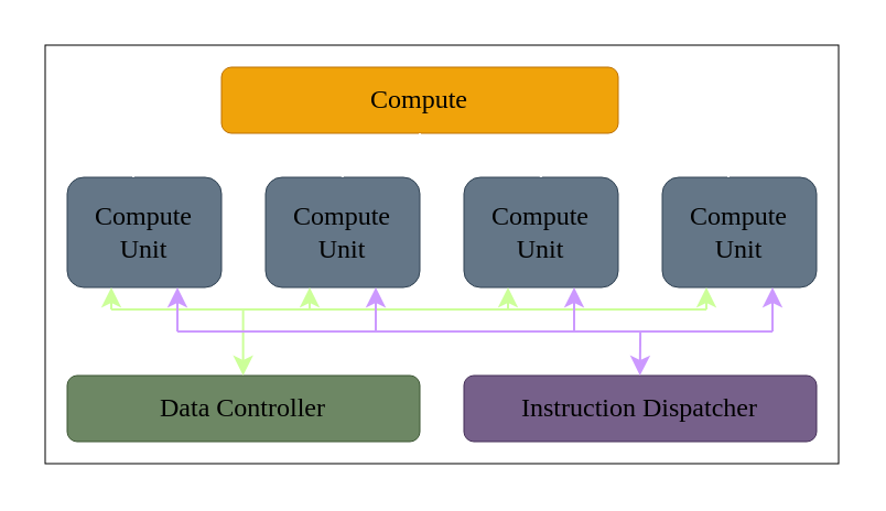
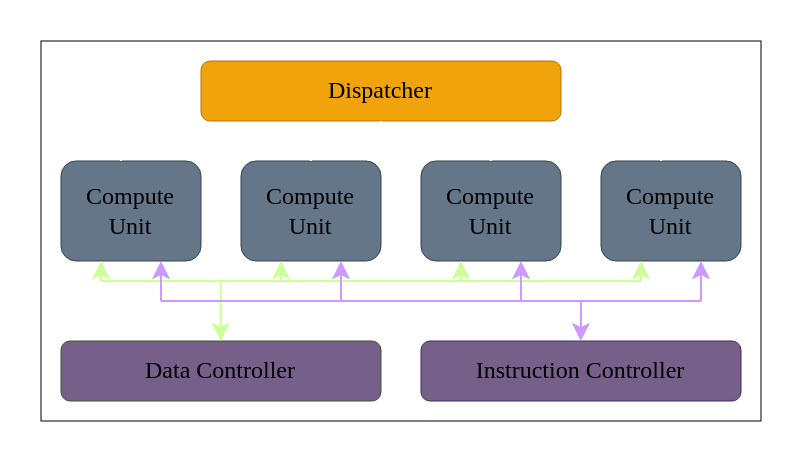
  <mxCell id="0" />
  <mxCell id="1" parent="0" />
- <mxCell id="2" value="Compute" style="rounded=1;whiteSpace=wrap;html=1;fillColor=#f0a30a;strokeColor=#BD7000;fontColor=#000000;strokeWidth=0.5;fontFamily=Tahoma;" parent="1" vertex="1"><mxGeometry x="100" y="30" width="180" height="30" as="geometry" /></mxCell>
+ <mxCell id="2" value="Dispatcher" style="rounded=1;whiteSpace=wrap;html=1;fillColor=#f0a30a;strokeColor=#BD7000;fontColor=#000000;strokeWidth=0.5;fontFamily=Tahoma;" parent="1" vertex="1"><mxGeometry x="100" y="30" width="180" height="30" as="geometry" /></mxCell>
  <mxCell id="3" value="Compute Unit" style="rounded=1;whiteSpace=wrap;html=1;strokeWidth=0.5;fillColor=#647687;fontColor=#000000;strokeColor=#314354;fontFamily=Tahoma;" parent="1" vertex="1"><mxGeometry x="120" y="80" width="70" height="50" as="geometry" /></mxCell>
  <mxCell id="4" value="Compute Unit" style="rounded=1;whiteSpace=wrap;html=1;strokeWidth=0.5;fillColor=#647687;fontColor=#000000;strokeColor=#314354;fontFamily=Tahoma;" parent="1" vertex="1"><mxGeometry x="210" y="80" width="70" height="50" as="geometry" /></mxCell>
  <mxCell id="5" value="Compute Unit" style="rounded=1;whiteSpace=wrap;html=1;strokeWidth=0.5;fillColor=#647687;fontColor=#000000;strokeColor=#314354;fontFamily=Tahoma;" parent="1" vertex="1"><mxGeometry x="30" y="80" width="70" height="50" as="geometry" /></mxCell>
  <mxCell id="6" value="Compute Unit" style="rounded=1;whiteSpace=wrap;html=1;strokeWidth=0.5;fillColor=#647687;fontColor=#000000;strokeColor=#314354;fontFamily=Tahoma;" parent="1" vertex="1"><mxGeometry x="300" y="80" width="70" height="50" as="geometry" /></mxCell>
- <mxCell id="7" value="Instruction Dispatcher" style="rounded=1;whiteSpace=wrap;html=1;fillColor=#76608a;strokeColor=#432D57;strokeWidth=0.5;fontFamily=Tahoma;fontColor=#000000;" parent="1" vertex="1"><mxGeometry x="210" y="170" width="160" height="30" as="geometry" /></mxCell>
- <mxCell id="8" value="Data Controller" style="rounded=1;whiteSpace=wrap;html=1;fillColor=#6d8764;strokeColor=#3A5431;strokeWidth=0.5;fontFamily=Tahoma;fontColor=#000000;" parent="1" vertex="1"><mxGeometry x="30" y="170" width="160" height="30" as="geometry" /></mxCell>
+ <mxCell id="7" value="Instruction Controller" style="rounded=1;whiteSpace=wrap;html=1;fillColor=#76608a;strokeColor=#432D57;strokeWidth=0.5;fontFamily=Tahoma;fontColor=#000000;" parent="1" vertex="1"><mxGeometry x="210" y="170" width="160" height="30" as="geometry" /></mxCell>
+ <mxCell id="8" value="Data Controller" style="rounded=1;whiteSpace=wrap;html=1;fillColor=#76608a;strokeColor=#3A5431;strokeWidth=0.5;fontFamily=Tahoma;fontColor=#000000;" parent="1" vertex="1"><mxGeometry x="30" y="170" width="160" height="30" as="geometry" /></mxCell>
  <mxCell id="9" value="" style="endArrow=none;html=1;fontFamily=Tahoma;entryX=0.5;entryY=1;entryDx=0;entryDy=0;strokeColor=#FFFFFF;fontColor=#000000;" parent="1" target="2" edge="1"><mxGeometry width="50" height="50" relative="1" as="geometry"><mxPoint x="190" y="70" as="sourcePoint" /><mxPoint x="220" y="100" as="targetPoint" /></mxGeometry></mxCell>
  <mxCell id="10" value="" style="endArrow=none;html=1;fontFamily=Tahoma;strokeColor=#FFFFFF;fontColor=#000000;" parent="1" edge="1"><mxGeometry width="50" height="50" relative="1" as="geometry"><mxPoint x="60" y="70" as="sourcePoint" /><mxPoint x="330" y="70" as="targetPoint" /></mxGeometry></mxCell>
  <mxCell id="11" value="" style="endArrow=none;html=1;fontFamily=Tahoma;strokeColor=#FFFFFF;fontColor=#000000;" parent="1" edge="1"><mxGeometry width="50" height="50" relative="1" as="geometry"><mxPoint x="60" y="70" as="sourcePoint" /><mxPoint x="60" y="80" as="targetPoint" /></mxGeometry></mxCell>
  <mxCell id="12" value="" style="endArrow=none;html=1;fontFamily=Tahoma;strokeColor=#FFFFFF;fontColor=#000000;" parent="1" edge="1"><mxGeometry width="50" height="50" relative="1" as="geometry"><mxPoint x="154.92" y="70" as="sourcePoint" /><mxPoint x="154.92" y="80" as="targetPoint" /></mxGeometry></mxCell>
  <mxCell id="13" value="" style="endArrow=none;html=1;fontFamily=Tahoma;strokeColor=#FFFFFF;fontColor=#000000;" parent="1" edge="1"><mxGeometry width="50" height="50" relative="1" as="geometry"><mxPoint x="244.92" y="70" as="sourcePoint" /><mxPoint x="244.92" y="80" as="targetPoint" /></mxGeometry></mxCell>
  <mxCell id="14" value="" style="endArrow=none;html=1;fontFamily=Tahoma;strokeColor=#FFFFFF;fontColor=#000000;" parent="1" edge="1"><mxGeometry width="50" height="50" relative="1" as="geometry"><mxPoint x="330" y="70" as="sourcePoint" /><mxPoint x="330" y="80" as="targetPoint" /></mxGeometry></mxCell>
  <mxCell id="15" value="" style="endArrow=none;html=1;fontFamily=Tahoma;strokeColor=#CCFF99;fontColor=#000000;" parent="1" edge="1"><mxGeometry width="50" height="50" relative="1" as="geometry"><mxPoint x="50" y="140" as="sourcePoint" /><mxPoint x="320" y="140" as="targetPoint" /></mxGeometry></mxCell>
  <mxCell id="16" value="" style="endArrow=classic;html=1;fontFamily=Tahoma;entryX=0.25;entryY=0;entryDx=0;entryDy=0;strokeColor=#CCFF99;fontColor=#000000;" parent="1" edge="1"><mxGeometry width="50" height="50" relative="1" as="geometry"><mxPoint x="109.81" y="140" as="sourcePoint" /><mxPoint x="109.81" y="170" as="targetPoint" /></mxGeometry></mxCell>
  <mxCell id="17" value="" style="endArrow=classic;html=1;fontFamily=Tahoma;strokeColor=#CCFF99;fontColor=#000000;" parent="1" edge="1"><mxGeometry width="50" height="50" relative="1" as="geometry"><mxPoint x="140" y="140" as="sourcePoint" /><mxPoint x="140" y="130" as="targetPoint" /></mxGeometry></mxCell>
  <mxCell id="18" value="" style="endArrow=classic;html=1;fontFamily=Tahoma;strokeColor=#CCFF99;fontColor=#000000;" parent="1" edge="1"><mxGeometry width="50" height="50" relative="1" as="geometry"><mxPoint x="230" y="140" as="sourcePoint" /><mxPoint x="230" y="130" as="targetPoint" /></mxGeometry></mxCell>
  <mxCell id="19" value="" style="endArrow=classic;html=1;fontFamily=Tahoma;strokeColor=#CCFF99;fontColor=#000000;" parent="1" edge="1"><mxGeometry width="50" height="50" relative="1" as="geometry"><mxPoint x="320" y="140" as="sourcePoint" /><mxPoint x="320" y="130" as="targetPoint" /></mxGeometry></mxCell>
  <mxCell id="20" value="" style="endArrow=classic;html=1;fontFamily=Tahoma;strokeColor=#CCFF99;fontColor=#000000;" parent="1" edge="1"><mxGeometry width="50" height="50" relative="1" as="geometry"><mxPoint x="50" y="140" as="sourcePoint" /><mxPoint x="50" y="130" as="targetPoint" /></mxGeometry></mxCell>
  <mxCell id="21" value="" style="endArrow=classic;html=1;fontFamily=Tahoma;entryX=0.25;entryY=0;entryDx=0;entryDy=0;strokeColor=#CC99FF;fontColor=#000000;" parent="1" edge="1"><mxGeometry width="50" height="50" relative="1" as="geometry"><mxPoint x="290.05" y="150" as="sourcePoint" /><mxPoint x="289.86" y="170" as="targetPoint" /></mxGeometry></mxCell>
  <mxCell id="22" value="" style="endArrow=none;html=1;fontFamily=Tahoma;strokeColor=#CC99FF;fontColor=#000000;" parent="1" edge="1"><mxGeometry width="50" height="50" relative="1" as="geometry"><mxPoint x="80" y="150" as="sourcePoint" /><mxPoint x="350" y="150" as="targetPoint" /></mxGeometry></mxCell>
  <mxCell id="23" value="" style="endArrow=classic;html=1;strokeColor=#CC99FF;fontFamily=Tahoma;fontColor=#000000;" parent="1" edge="1"><mxGeometry width="50" height="50" relative="1" as="geometry"><mxPoint x="350" y="150" as="sourcePoint" /><mxPoint x="350" y="130" as="targetPoint" /></mxGeometry></mxCell>
  <mxCell id="24" value="" style="endArrow=classic;html=1;strokeColor=#CC99FF;fontFamily=Tahoma;fontColor=#000000;" parent="1" edge="1"><mxGeometry width="50" height="50" relative="1" as="geometry"><mxPoint x="260" y="150" as="sourcePoint" /><mxPoint x="260" y="130" as="targetPoint" /></mxGeometry></mxCell>
  <mxCell id="25" value="" style="endArrow=classic;html=1;strokeColor=#CC99FF;fontFamily=Tahoma;fontColor=#000000;" parent="1" edge="1"><mxGeometry width="50" height="50" relative="1" as="geometry"><mxPoint x="170" y="150" as="sourcePoint" /><mxPoint x="170" y="130" as="targetPoint" /></mxGeometry></mxCell>
  <mxCell id="26" value="" style="endArrow=classic;html=1;strokeColor=#CC99FF;fontFamily=Tahoma;fontColor=#000000;" parent="1" edge="1"><mxGeometry width="50" height="50" relative="1" as="geometry"><mxPoint x="80" y="150" as="sourcePoint" /><mxPoint x="80" y="130" as="targetPoint" /></mxGeometry></mxCell>
  <mxCell id="27" value="" style="rounded=0;whiteSpace=wrap;html=1;strokeWidth=0.5;fontFamily=Tahoma;fillColor=none;strokeColor=#000000;fontColor=#000000;" parent="1" vertex="1"><mxGeometry x="20" y="20" width="360" height="190" as="geometry" /></mxCell>
